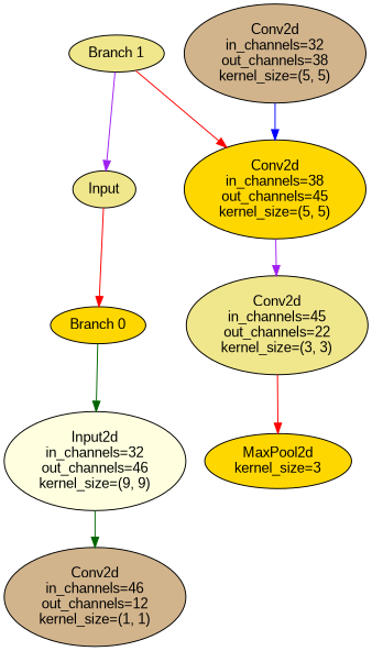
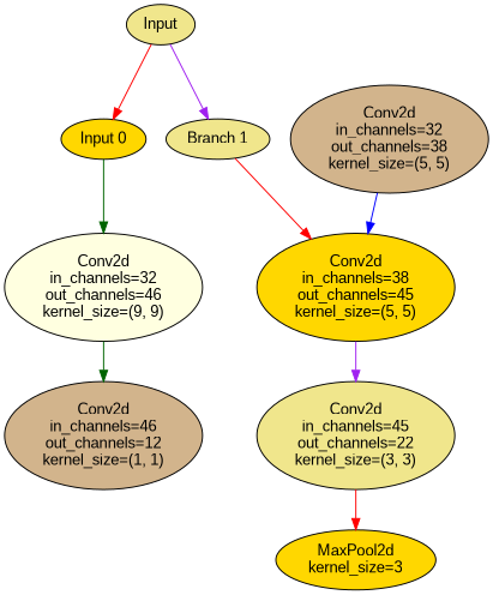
  digraph {
    fontname="Liberation Sans"
    node [fillcolor=khaki fontname="Liberation Sans" style=filled]
    edge [color=red fontname="Liberation Sans"]
    n1 [label=Input]
-   n2 [fillcolor=gold label="Branch 0"]
+   n2 [fillcolor=gold label="Input 0"]
    n3 [label="Branch 1"]
-   n4 [fillcolor=lightyellow label="Input2d\nin_channels=32\nout_channels=46\nkernel_size=(9, 9)"]
+   n4 [fillcolor=lightyellow label="Conv2d\nin_channels=32\nout_channels=46\nkernel_size=(9, 9)"]
    n5 [fillcolor=gold label="Conv2d\nin_channels=38\nout_channels=45\nkernel_size=(5, 5)"]
    n6 [fillcolor=tan label="Conv2d\nin_channels=46\nout_channels=12\nkernel_size=(1, 1)"]
    n7 [fillcolor=tan label="Conv2d\nin_channels=32\nout_channels=38\nkernel_size=(5, 5)"]
    n8 [label="Conv2d\nin_channels=45\nout_channels=22\nkernel_size=(3, 3)"]
    n9 [fillcolor=gold label="MaxPool2d\nkernel_size=3"]
    n1 -> n2
-   n3 -> n1 [color=purple]
+   n1 -> n3 [color=purple]
    n2 -> n4 [color=darkgreen]
    n3 -> n5
    n4 -> n6 [color=darkgreen]
    n5 -> n8 [color=purple]
    n7 -> n5 [color=blue]
    n8 -> n9
  }
